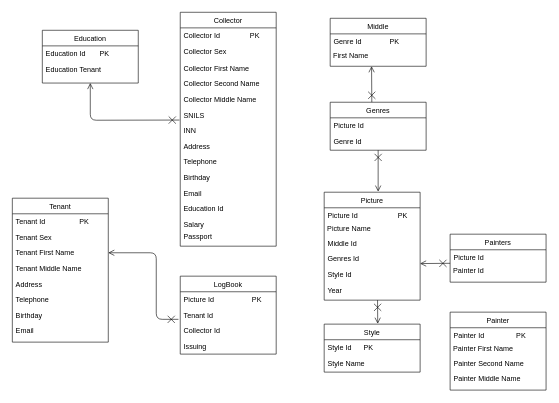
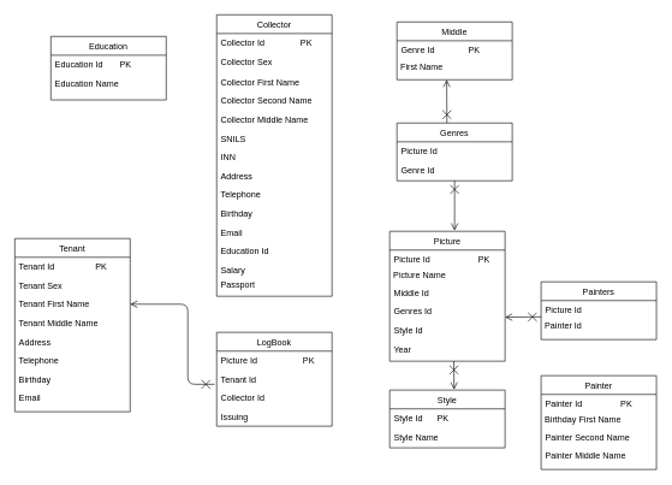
  <mxCell id="0" />
  <mxCell id="1" parent="0" />
  <mxCell id="2" value="Collector" style="swimlane;fontStyle=0;align=center;verticalAlign=top;childLayout=stackLayout;horizontal=1;startSize=26;horizontalStack=0;resizeParent=1;resizeLast=0;collapsible=1;marginBottom=0;rounded=0;shadow=0;strokeWidth=1;" parent="1" vertex="1"><mxGeometry x="300" y="20" width="160" height="390" as="geometry"><mxRectangle x="130" y="380" width="160" height="26" as="alternateBounds" /></mxGeometry></mxCell>
  <mxCell id="3" value="Collector Id               PK" style="text;align=left;verticalAlign=top;spacingLeft=4;spacingRight=4;overflow=hidden;rotatable=0;points=[[0,0.5],[1,0.5]];portConstraint=eastwest;" parent="2" vertex="1"><mxGeometry y="26" width="160" height="26" as="geometry" /></mxCell>
  <mxCell id="4" value="Collector Sex" style="text;align=left;verticalAlign=top;spacingLeft=4;spacingRight=4;overflow=hidden;rotatable=0;points=[[0,0.5],[1,0.5]];portConstraint=eastwest;rounded=0;shadow=0;html=0;" parent="2" vertex="1"><mxGeometry y="52" width="160" height="28" as="geometry" /></mxCell>
  <mxCell id="5" value="Collector First Name" style="text;align=left;verticalAlign=top;spacingLeft=4;spacingRight=4;overflow=hidden;rotatable=0;points=[[0,0.5],[1,0.5]];portConstraint=eastwest;" parent="2" vertex="1"><mxGeometry y="80" width="160" height="26" as="geometry" /></mxCell>
  <mxCell id="6" value="Collector Second Name" style="text;align=left;verticalAlign=top;spacingLeft=4;spacingRight=4;overflow=hidden;rotatable=0;points=[[0,0.5],[1,0.5]];portConstraint=eastwest;" parent="2" vertex="1"><mxGeometry y="106" width="160" height="26" as="geometry" /></mxCell>
  <mxCell id="7" value="Collector Middle Name" style="text;align=left;verticalAlign=top;spacingLeft=4;spacingRight=4;overflow=hidden;rotatable=0;points=[[0,0.5],[1,0.5]];portConstraint=eastwest;" parent="2" vertex="1"><mxGeometry y="132" width="160" height="26" as="geometry" /></mxCell>
  <mxCell id="8" value="SNILS" style="text;align=left;verticalAlign=top;spacingLeft=4;spacingRight=4;overflow=hidden;rotatable=0;points=[[0,0.5],[1,0.5]];portConstraint=eastwest;" parent="2" vertex="1"><mxGeometry y="158" width="160" height="26" as="geometry" /></mxCell>
  <mxCell id="9" value="INN" style="text;align=left;verticalAlign=top;spacingLeft=4;spacingRight=4;overflow=hidden;rotatable=0;points=[[0,0.5],[1,0.5]];portConstraint=eastwest;" parent="2" vertex="1"><mxGeometry y="184" width="160" height="26" as="geometry" /></mxCell>
  <mxCell id="10" value="Address" style="text;align=left;verticalAlign=top;spacingLeft=4;spacingRight=4;overflow=hidden;rotatable=0;points=[[0,0.5],[1,0.5]];portConstraint=eastwest;" parent="2" vertex="1"><mxGeometry y="210" width="160" height="26" as="geometry" /></mxCell>
  <mxCell id="11" value="Telephone" style="text;align=left;verticalAlign=top;spacingLeft=4;spacingRight=4;overflow=hidden;rotatable=0;points=[[0,0.5],[1,0.5]];portConstraint=eastwest;" parent="2" vertex="1"><mxGeometry y="236" width="160" height="26" as="geometry" /></mxCell>
  <mxCell id="12" value="Birthday" style="text;align=left;verticalAlign=top;spacingLeft=4;spacingRight=4;overflow=hidden;rotatable=0;points=[[0,0.5],[1,0.5]];portConstraint=eastwest;" parent="2" vertex="1"><mxGeometry y="262" width="160" height="26" as="geometry" /></mxCell>
  <mxCell id="13" value="Email" style="text;align=left;verticalAlign=top;spacingLeft=4;spacingRight=4;overflow=hidden;rotatable=0;points=[[0,0.5],[1,0.5]];portConstraint=eastwest;" parent="2" vertex="1"><mxGeometry y="288" width="160" height="26" as="geometry" /></mxCell>
  <mxCell id="14" value="Education Id" style="text;align=left;verticalAlign=top;spacingLeft=4;spacingRight=4;overflow=hidden;rotatable=0;points=[[0,0.5],[1,0.5]];portConstraint=eastwest;" parent="2" vertex="1"><mxGeometry y="314" width="160" height="26" as="geometry" /></mxCell>
  <mxCell id="15" value="Salary" style="text;align=left;verticalAlign=top;spacingLeft=4;spacingRight=4;overflow=hidden;rotatable=0;points=[[0,0.5],[1,0.5]];portConstraint=eastwest;" parent="2" vertex="1"><mxGeometry y="340" width="160" height="20" as="geometry" /></mxCell>
  <mxCell id="16" value="Passport" style="text;align=left;verticalAlign=top;spacingLeft=4;spacingRight=4;overflow=hidden;rotatable=0;points=[[0,0.5],[1,0.5]];portConstraint=eastwest;" parent="2" vertex="1"><mxGeometry y="360" width="160" height="20" as="geometry" /></mxCell>
  <mxCell id="17" value="Education" style="swimlane;fontStyle=0;align=center;verticalAlign=top;childLayout=stackLayout;horizontal=1;startSize=26;horizontalStack=0;resizeParent=1;resizeLast=0;collapsible=1;marginBottom=0;rounded=0;shadow=0;strokeWidth=1;" parent="1" vertex="1"><mxGeometry x="70" y="50" width="160" height="88" as="geometry"><mxRectangle x="230" y="140" width="160" height="26" as="alternateBounds" /></mxGeometry></mxCell>
  <mxCell id="18" value="Education Id       PK" style="text;align=left;verticalAlign=top;spacingLeft=4;spacingRight=4;overflow=hidden;rotatable=0;points=[[0,0.5],[1,0.5]];portConstraint=eastwest;" parent="17" vertex="1"><mxGeometry y="26" width="160" height="26" as="geometry" /></mxCell>
- <mxCell id="19" value="Education Tenant" style="text;align=left;verticalAlign=top;spacingLeft=4;spacingRight=4;overflow=hidden;rotatable=0;points=[[0,0.5],[1,0.5]];portConstraint=eastwest;rounded=0;shadow=0;html=0;" parent="17" vertex="1"><mxGeometry y="52" width="160" height="26" as="geometry" /></mxCell>
+ <mxCell id="19" value="Education Name" style="text;align=left;verticalAlign=top;spacingLeft=4;spacingRight=4;overflow=hidden;rotatable=0;points=[[0,0.5],[1,0.5]];portConstraint=eastwest;rounded=0;shadow=0;html=0;" parent="17" vertex="1"><mxGeometry y="52" width="160" height="26" as="geometry" /></mxCell>
  <mxCell id="20" value="LogBook" style="swimlane;fontStyle=0;align=center;verticalAlign=top;childLayout=stackLayout;horizontal=1;startSize=26;horizontalStack=0;resizeParent=1;resizeLast=0;collapsible=1;marginBottom=0;rounded=0;shadow=0;strokeWidth=1;" parent="1" vertex="1"><mxGeometry x="300" y="460" width="160" height="130" as="geometry"><mxRectangle x="230" y="140" width="160" height="26" as="alternateBounds" /></mxGeometry></mxCell>
  <mxCell id="21" value="Picture Id                   PK" style="text;align=left;verticalAlign=top;spacingLeft=4;spacingRight=4;overflow=hidden;rotatable=0;points=[[0,0.5],[1,0.5]];portConstraint=eastwest;rounded=0;shadow=0;html=0;" parent="20" vertex="1"><mxGeometry y="26" width="160" height="26" as="geometry" /></mxCell>
  <mxCell id="22" value="Tenant Id" style="text;align=left;verticalAlign=top;spacingLeft=4;spacingRight=4;overflow=hidden;rotatable=0;points=[[0,0.5],[1,0.5]];portConstraint=eastwest;" parent="20" vertex="1"><mxGeometry y="52" width="160" height="26" as="geometry" /></mxCell>
  <mxCell id="23" value="Collector Id" style="text;align=left;verticalAlign=top;spacingLeft=4;spacingRight=4;overflow=hidden;rotatable=0;points=[[0,0.5],[1,0.5]];portConstraint=eastwest;" parent="20" vertex="1"><mxGeometry y="78" width="160" height="26" as="geometry" /></mxCell>
  <mxCell id="24" value="Issuing" style="text;align=left;verticalAlign=top;spacingLeft=4;spacingRight=4;overflow=hidden;rotatable=0;points=[[0,0.5],[1,0.5]];portConstraint=eastwest;" parent="20" vertex="1"><mxGeometry y="104" width="160" height="26" as="geometry" /></mxCell>
- <mxCell id="25" value="" style="endArrow=open;startArrow=cross;endFill=0;startFill=0;endSize=8;startSize=10;html=1;exitX=-0.008;exitY=0.834;exitDx=0;exitDy=0;entryX=0.5;entryY=1;entryDx=0;entryDy=0;exitPerimeter=0;" parent="1" source="8" target="17" edge="1"><mxGeometry width="160" relative="1" as="geometry"><mxPoint x="390" y="-80" as="sourcePoint" /><mxPoint x="460" y="-160" as="targetPoint" /><Array as="points"><mxPoint x="150" y="200" /></Array></mxGeometry></mxCell>
  <mxCell id="26" value="" style="endArrow=open;startArrow=cross;endFill=0;startFill=0;endSize=8;startSize=10;html=1;exitX=0.434;exitY=0.005;exitDx=0;exitDy=0;exitPerimeter=0;" parent="1" source="30" edge="1"><mxGeometry width="160" relative="1" as="geometry"><mxPoint x="360" y="270" as="sourcePoint" /><mxPoint x="619" y="110" as="targetPoint" /></mxGeometry></mxCell>
  <mxCell id="27" value="" style="endArrow=open;startArrow=cross;endFill=0;startFill=0;endSize=8;startSize=10;html=1;exitX=0;exitY=0.868;exitDx=0;exitDy=0;entryX=1;entryY=0.5;entryDx=0;entryDy=0;exitPerimeter=0;" parent="1" source="44" edge="1"><mxGeometry width="160" relative="1" as="geometry"><mxPoint x="840" y="480" as="sourcePoint" /><mxPoint x="700" y="439" as="targetPoint" /></mxGeometry></mxCell>
  <mxCell id="28" value="" style="endArrow=open;startArrow=cross;endFill=0;startFill=0;endSize=8;startSize=10;html=1;" parent="1" edge="1"><mxGeometry width="160" relative="1" as="geometry"><mxPoint x="630" y="250" as="sourcePoint" /><mxPoint x="630" y="319" as="targetPoint" /></mxGeometry></mxCell>
  <mxCell id="29" value="" style="endArrow=open;startArrow=cross;endFill=0;startFill=0;endSize=8;startSize=10;html=1;entryX=0.558;entryY=-0.009;entryDx=0;entryDy=0;entryPerimeter=0;" parent="1" target="61" edge="1"><mxGeometry width="160" relative="1" as="geometry"><mxPoint x="629" y="500" as="sourcePoint" /><mxPoint x="616" y="509" as="targetPoint" /></mxGeometry></mxCell>
  <mxCell id="30" value="Genres" style="swimlane;fontStyle=0;align=center;verticalAlign=top;childLayout=stackLayout;horizontal=1;startSize=26;horizontalStack=0;resizeParent=1;resizeLast=0;collapsible=1;marginBottom=0;rounded=0;shadow=0;strokeWidth=1;" parent="1" vertex="1"><mxGeometry x="550" y="170" width="160" height="80" as="geometry"><mxRectangle x="550" y="140" width="160" height="26" as="alternateBounds" /></mxGeometry></mxCell>
  <mxCell id="31" value="Picture Id" style="text;align=left;verticalAlign=top;spacingLeft=4;spacingRight=4;overflow=hidden;rotatable=0;points=[[0,0.5],[1,0.5]];portConstraint=eastwest;" parent="30" vertex="1"><mxGeometry y="26" width="160" height="26" as="geometry" /></mxCell>
  <mxCell id="32" value="Genre Id" style="text;align=left;verticalAlign=top;spacingLeft=4;spacingRight=4;overflow=hidden;rotatable=0;points=[[0,0.5],[1,0.5]];portConstraint=eastwest;rounded=0;shadow=0;html=0;" parent="30" vertex="1"><mxGeometry y="52" width="160" height="26" as="geometry" /></mxCell>
  <mxCell id="33" value="Middle" style="swimlane;fontStyle=0;align=center;verticalAlign=top;childLayout=stackLayout;horizontal=1;startSize=26;horizontalStack=0;resizeParent=1;resizeLast=0;collapsible=1;marginBottom=0;rounded=0;shadow=0;strokeWidth=1;" parent="1" vertex="1"><mxGeometry x="550" y="30" width="160" height="80" as="geometry"><mxRectangle x="550" y="140" width="160" height="26" as="alternateBounds" /></mxGeometry></mxCell>
  <mxCell id="34" value="Genre Id              PK" style="text;align=left;verticalAlign=top;spacingLeft=4;spacingRight=4;overflow=hidden;rotatable=0;points=[[0,0.5],[1,0.5]];portConstraint=eastwest;rounded=0;shadow=0;html=0;" parent="33" vertex="1"><mxGeometry y="26" width="160" height="26" as="geometry" /></mxCell>
  <mxCell id="35" value="&amp;nbsp;First Name" style="text;html=1;align=left;verticalAlign=middle;resizable=0;points=[];autosize=1;" parent="33" vertex="1"><mxGeometry y="52" width="160" height="20" as="geometry" /></mxCell>
  <mxCell id="36" value="Picture" style="swimlane;fontStyle=0;align=center;verticalAlign=top;childLayout=stackLayout;horizontal=1;startSize=26;horizontalStack=0;resizeParent=1;resizeLast=0;collapsible=1;marginBottom=0;rounded=0;shadow=0;strokeWidth=1;" parent="1" vertex="1"><mxGeometry x="540" y="320" width="160" height="180" as="geometry"><mxRectangle x="550" y="140" width="160" height="26" as="alternateBounds" /></mxGeometry></mxCell>
  <mxCell id="37" value="Picture Id                    PK" style="text;align=left;verticalAlign=top;spacingLeft=4;spacingRight=4;overflow=hidden;rotatable=0;points=[[0,0.5],[1,0.5]];portConstraint=eastwest;rounded=0;shadow=0;html=0;" parent="36" vertex="1"><mxGeometry y="26" width="160" height="26" as="geometry" /></mxCell>
  <mxCell id="38" value="&amp;nbsp;&lt;span style=&quot;text-align: center&quot;&gt;Picture&amp;nbsp;&lt;/span&gt;Name" style="text;html=1;align=left;verticalAlign=middle;resizable=0;points=[];autosize=1;" parent="36" vertex="1"><mxGeometry y="52" width="160" height="20" as="geometry" /></mxCell>
  <mxCell id="39" value="Middle Id" style="text;align=left;verticalAlign=top;spacingLeft=4;spacingRight=4;overflow=hidden;rotatable=0;points=[[0,0.5],[1,0.5]];portConstraint=eastwest;rounded=0;shadow=0;html=0;" parent="36" vertex="1"><mxGeometry y="72" width="160" height="26" as="geometry" /></mxCell>
  <mxCell id="40" value="Genres Id" style="text;align=left;verticalAlign=top;spacingLeft=4;spacingRight=4;overflow=hidden;rotatable=0;points=[[0,0.5],[1,0.5]];portConstraint=eastwest;rounded=0;shadow=0;html=0;" parent="36" vertex="1"><mxGeometry y="98" width="160" height="26" as="geometry" /></mxCell>
  <mxCell id="41" value="Style Id" style="text;align=left;verticalAlign=top;spacingLeft=4;spacingRight=4;overflow=hidden;rotatable=0;points=[[0,0.5],[1,0.5]];portConstraint=eastwest;rounded=0;shadow=0;html=0;" parent="36" vertex="1"><mxGeometry y="124" width="160" height="26" as="geometry" /></mxCell>
  <mxCell id="42" value="Year" style="text;align=left;verticalAlign=top;spacingLeft=4;spacingRight=4;overflow=hidden;rotatable=0;points=[[0,0.5],[1,0.5]];portConstraint=eastwest;rounded=0;shadow=0;html=0;" parent="36" vertex="1"><mxGeometry y="150" width="160" height="26" as="geometry" /></mxCell>
  <mxCell id="43" value="Painters" style="swimlane;fontStyle=0;align=center;verticalAlign=top;childLayout=stackLayout;horizontal=1;startSize=26;horizontalStack=0;resizeParent=1;resizeLast=0;collapsible=1;marginBottom=0;rounded=0;shadow=0;strokeWidth=1;" parent="1" vertex="1"><mxGeometry x="750" y="390" width="160" height="80" as="geometry"><mxRectangle x="550" y="140" width="160" height="26" as="alternateBounds" /></mxGeometry></mxCell>
  <mxCell id="44" value="Picture Id" style="text;align=left;verticalAlign=top;spacingLeft=4;spacingRight=4;overflow=hidden;rotatable=0;points=[[0,0.5],[1,0.5]];portConstraint=eastwest;rounded=0;shadow=0;html=0;" parent="43" vertex="1"><mxGeometry y="26" width="160" height="26" as="geometry" /></mxCell>
  <mxCell id="45" value="&amp;nbsp;&lt;span style=&quot;text-align: center&quot;&gt;Painter&lt;/span&gt;&amp;nbsp;Id&amp;nbsp; &amp;nbsp; &amp;nbsp; &amp;nbsp; &amp;nbsp; &amp;nbsp; &amp;nbsp; &amp;nbsp; &amp;nbsp;" style="text;html=1;align=left;verticalAlign=middle;resizable=0;points=[];autosize=1;" parent="43" vertex="1"><mxGeometry y="52" width="160" height="20" as="geometry" /></mxCell>
  <mxCell id="46" value="Painter" style="swimlane;fontStyle=0;align=center;verticalAlign=top;childLayout=stackLayout;horizontal=1;startSize=26;horizontalStack=0;resizeParent=1;resizeLast=0;collapsible=1;marginBottom=0;rounded=0;shadow=0;strokeWidth=1;" parent="1" vertex="1"><mxGeometry x="750" y="520" width="160" height="130" as="geometry"><mxRectangle x="550" y="140" width="160" height="26" as="alternateBounds" /></mxGeometry></mxCell>
  <mxCell id="47" value="Painter Id                PK" style="text;align=left;verticalAlign=top;spacingLeft=4;spacingRight=4;overflow=hidden;rotatable=0;points=[[0,0.5],[1,0.5]];portConstraint=eastwest;rounded=0;shadow=0;html=0;" parent="46" vertex="1"><mxGeometry y="26" width="160" height="26" as="geometry" /></mxCell>
- <mxCell id="48" value="&amp;nbsp;&lt;span style=&quot;text-align: center&quot;&gt;Painter&lt;/span&gt;&amp;nbsp;First Name" style="text;html=1;align=left;verticalAlign=middle;resizable=0;points=[];autosize=1;" parent="46" vertex="1"><mxGeometry y="52" width="160" height="20" as="geometry" /></mxCell>
+ <mxCell id="48" value="&amp;nbsp;&lt;span style=&quot;text-align: center&quot;&gt;Birthday&lt;/span&gt;&amp;nbsp;First Name" style="text;html=1;align=left;verticalAlign=middle;resizable=0;points=[];autosize=1;" parent="46" vertex="1"><mxGeometry y="52" width="160" height="20" as="geometry" /></mxCell>
  <mxCell id="49" value="Painter Second Name" style="text;align=left;verticalAlign=top;spacingLeft=4;spacingRight=4;overflow=hidden;rotatable=0;points=[[0,0.5],[1,0.5]];portConstraint=eastwest;rounded=0;shadow=0;html=0;" parent="46" vertex="1"><mxGeometry y="72" width="160" height="26" as="geometry" /></mxCell>
  <mxCell id="50" value="Painter Middle Name" style="text;align=left;verticalAlign=top;spacingLeft=4;spacingRight=4;overflow=hidden;rotatable=0;points=[[0,0.5],[1,0.5]];portConstraint=eastwest;rounded=0;shadow=0;html=0;" parent="46" vertex="1"><mxGeometry y="98" width="160" height="26" as="geometry" /></mxCell>
  <mxCell id="51" value="" style="endArrow=open;startArrow=cross;endFill=0;startFill=0;endSize=8;startSize=10;html=1;entryX=1;entryY=0.5;entryDx=0;entryDy=0;" parent="1" target="55" edge="1"><mxGeometry width="160" relative="1" as="geometry"><mxPoint x="297" y="532" as="sourcePoint" /><mxPoint x="380" y="619" as="targetPoint" /><Array as="points"><mxPoint x="260" y="532" /><mxPoint x="260" y="421" /></Array></mxGeometry></mxCell>
  <mxCell id="52" value="Tenant" style="swimlane;fontStyle=0;align=center;verticalAlign=top;childLayout=stackLayout;horizontal=1;startSize=26;horizontalStack=0;resizeParent=1;resizeLast=0;collapsible=1;marginBottom=0;rounded=0;shadow=0;strokeWidth=1;" parent="1" vertex="1"><mxGeometry x="20" y="330" width="160" height="240" as="geometry"><mxRectangle x="230" y="140" width="160" height="26" as="alternateBounds" /></mxGeometry></mxCell>
  <mxCell id="53" value="Tenant Id                 PK" style="text;align=left;verticalAlign=top;spacingLeft=4;spacingRight=4;overflow=hidden;rotatable=0;points=[[0,0.5],[1,0.5]];portConstraint=eastwest;rounded=0;shadow=0;html=0;" parent="52" vertex="1"><mxGeometry y="26" width="160" height="26" as="geometry" /></mxCell>
  <mxCell id="54" value="Tenant Sex" style="text;align=left;verticalAlign=top;spacingLeft=4;spacingRight=4;overflow=hidden;rotatable=0;points=[[0,0.5],[1,0.5]];portConstraint=eastwest;" parent="52" vertex="1"><mxGeometry y="52" width="160" height="26" as="geometry" /></mxCell>
  <mxCell id="55" value="Tenant First Name" style="text;align=left;verticalAlign=top;spacingLeft=4;spacingRight=4;overflow=hidden;rotatable=0;points=[[0,0.5],[1,0.5]];portConstraint=eastwest;" parent="52" vertex="1"><mxGeometry y="78" width="160" height="26" as="geometry" /></mxCell>
  <mxCell id="56" value="Tenant Middle Name" style="text;align=left;verticalAlign=top;spacingLeft=4;spacingRight=4;overflow=hidden;rotatable=0;points=[[0,0.5],[1,0.5]];portConstraint=eastwest;" parent="52" vertex="1"><mxGeometry y="104" width="160" height="26" as="geometry" /></mxCell>
  <mxCell id="57" value="Address" style="text;align=left;verticalAlign=top;spacingLeft=4;spacingRight=4;overflow=hidden;rotatable=0;points=[[0,0.5],[1,0.5]];portConstraint=eastwest;" parent="52" vertex="1"><mxGeometry y="130" width="160" height="26" as="geometry" /></mxCell>
  <mxCell id="58" value="Telephone" style="text;align=left;verticalAlign=top;spacingLeft=4;spacingRight=4;overflow=hidden;rotatable=0;points=[[0,0.5],[1,0.5]];portConstraint=eastwest;" parent="52" vertex="1"><mxGeometry y="156" width="160" height="26" as="geometry" /></mxCell>
  <mxCell id="59" value="Birthday" style="text;align=left;verticalAlign=top;spacingLeft=4;spacingRight=4;overflow=hidden;rotatable=0;points=[[0,0.5],[1,0.5]];portConstraint=eastwest;" parent="52" vertex="1"><mxGeometry y="182" width="160" height="26" as="geometry" /></mxCell>
  <mxCell id="60" value="Email" style="text;align=left;verticalAlign=top;spacingLeft=4;spacingRight=4;overflow=hidden;rotatable=0;points=[[0,0.5],[1,0.5]];portConstraint=eastwest;" parent="52" vertex="1"><mxGeometry y="208" width="160" height="26" as="geometry" /></mxCell>
  <mxCell id="61" value="Style" style="swimlane;fontStyle=0;align=center;verticalAlign=top;childLayout=stackLayout;horizontal=1;startSize=26;horizontalStack=0;resizeParent=1;resizeLast=0;collapsible=1;marginBottom=0;rounded=0;shadow=0;strokeWidth=1;" parent="1" vertex="1"><mxGeometry x="540" y="540" width="160" height="80" as="geometry"><mxRectangle x="550" y="140" width="160" height="26" as="alternateBounds" /></mxGeometry></mxCell>
  <mxCell id="62" value="Style Id      PK" style="text;align=left;verticalAlign=top;spacingLeft=4;spacingRight=4;overflow=hidden;rotatable=0;points=[[0,0.5],[1,0.5]];portConstraint=eastwest;" parent="61" vertex="1"><mxGeometry y="26" width="160" height="26" as="geometry" /></mxCell>
  <mxCell id="63" value="Style Name" style="text;align=left;verticalAlign=top;spacingLeft=4;spacingRight=4;overflow=hidden;rotatable=0;points=[[0,0.5],[1,0.5]];portConstraint=eastwest;rounded=0;shadow=0;html=0;" parent="61" vertex="1"><mxGeometry y="52" width="160" height="26" as="geometry" /></mxCell>
